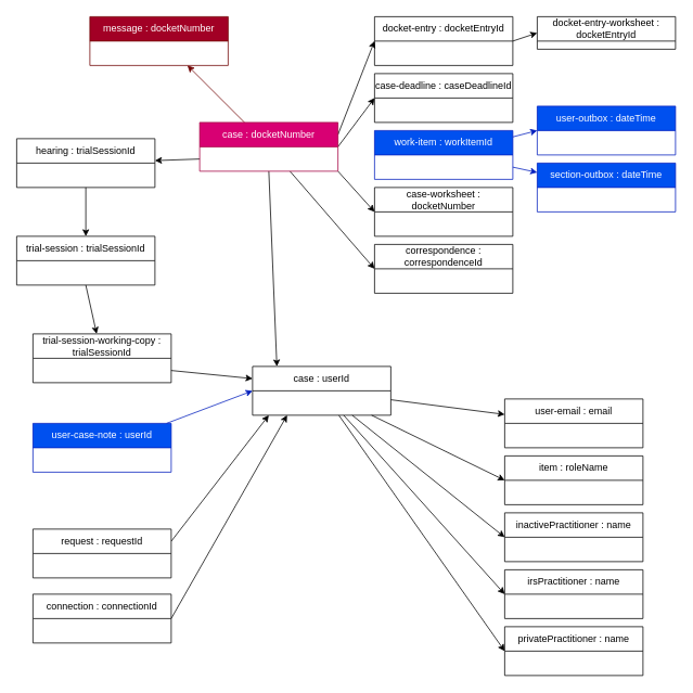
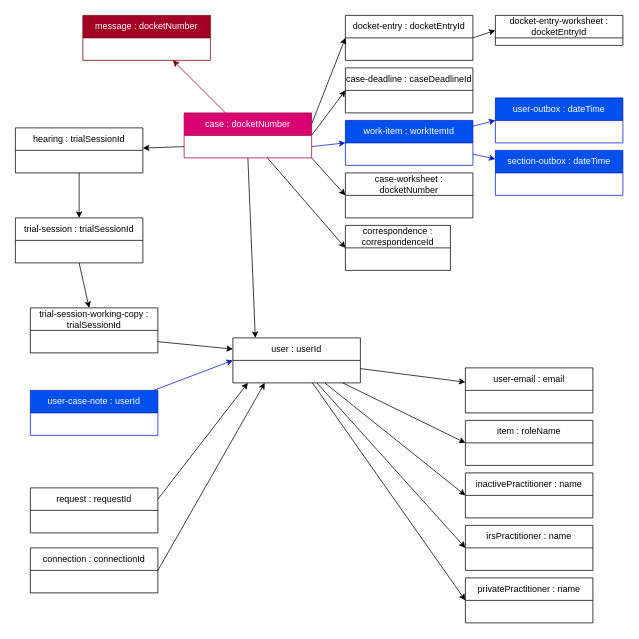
  <mxCell id="0" />
  <mxCell id="1" parent="0" />
  <mxCell id="2" style="edgeStyle=none;html=1;entryX=0;entryY=0.5;entryDx=0;entryDy=0;fontColor=#FFFFFF;exitX=1;exitY=0.25;exitDx=0;exitDy=0;" parent="1" source="10" target="11" edge="1"><mxGeometry relative="1" as="geometry"><mxPoint x="330" y="-30" as="sourcePoint" /></mxGeometry></mxCell>
  <mxCell id="3" style="edgeStyle=none;html=1;entryX=0;entryY=0.5;entryDx=0;entryDy=0;fontColor=#FFFFFF;exitX=1;exitY=0.5;exitDx=0;exitDy=0;" parent="1" source="10" target="12" edge="1"><mxGeometry relative="1" as="geometry" /></mxCell>
+ <mxCell id="4" style="edgeStyle=none;html=1;entryX=0;entryY=0.5;entryDx=0;entryDy=0;fontColor=#FFFFFF;exitX=1;exitY=0.75;exitDx=0;exitDy=0;fillColor=#0050ef;strokeColor=#001DBC;" parent="1" source="10" target="15" edge="1"><mxGeometry relative="1" as="geometry"><mxPoint x="320" y="10" as="sourcePoint" /></mxGeometry></mxCell>
  <mxCell id="5" style="edgeStyle=none;html=1;entryX=0.176;entryY=0;entryDx=0;entryDy=0;entryPerimeter=0;fontColor=#FFFFFF;exitX=0.5;exitY=1;exitDx=0;exitDy=0;" parent="1" source="10" target="21" edge="1"><mxGeometry relative="1" as="geometry"><mxPoint x="160" y="60" as="sourcePoint" /></mxGeometry></mxCell>
  <mxCell id="6" style="edgeStyle=none;html=1;entryX=0;entryY=0.5;entryDx=0;entryDy=0;fontColor=#FFFFFF;exitX=1;exitY=1;exitDx=0;exitDy=0;" parent="1" source="10" target="33" edge="1"><mxGeometry relative="1" as="geometry"><mxPoint x="300" y="30" as="sourcePoint" /></mxGeometry></mxCell>
  <mxCell id="7" style="edgeStyle=none;html=1;entryX=0;entryY=0.5;entryDx=0;entryDy=0;fontColor=#FFFFFF;" parent="1" source="10" target="34" edge="1"><mxGeometry relative="1" as="geometry" /></mxCell>
  <mxCell id="8" style="edgeStyle=none;html=1;exitX=0;exitY=0.75;exitDx=0;exitDy=0;" parent="1" source="10" target="40" edge="1"><mxGeometry relative="1" as="geometry" /></mxCell>
  <mxCell id="9" style="edgeStyle=none;html=1;fillColor=#a20025;strokeColor=#6F0000;" edge="1" parent="1" source="10"><mxGeometry relative="1" as="geometry"><mxPoint x="230" y="80" as="targetPoint" /></mxGeometry></mxCell>
  <mxCell id="10" value="case : docketNumber" style="swimlane;fontStyle=0;childLayout=stackLayout;horizontal=1;startSize=30;horizontalStack=0;resizeParent=1;resizeParentMax=0;resizeLast=0;collapsible=1;marginBottom=0;whiteSpace=wrap;html=1;fillColor=#d80073;fontColor=#ffffff;strokeColor=#A50040;" parent="1" vertex="1"><mxGeometry x="245" y="150" width="170" height="60" as="geometry" /></mxCell>
  <mxCell id="11" value="docket-entry : docketEntryId" style="swimlane;fontStyle=0;childLayout=stackLayout;horizontal=1;startSize=30;horizontalStack=0;resizeParent=1;resizeParentMax=0;resizeLast=0;collapsible=1;marginBottom=0;whiteSpace=wrap;html=1;" parent="1" vertex="1"><mxGeometry x="460" y="20" width="170" height="60" as="geometry" /></mxCell>
  <mxCell id="12" value="case-deadline : caseDeadlineId" style="swimlane;fontStyle=0;childLayout=stackLayout;horizontal=1;startSize=30;horizontalStack=0;resizeParent=1;resizeParentMax=0;resizeLast=0;collapsible=1;marginBottom=0;whiteSpace=wrap;html=1;" parent="1" vertex="1"><mxGeometry x="460" y="90" width="170" height="60" as="geometry" /></mxCell>
  <mxCell id="13" style="edgeStyle=none;html=1;exitX=1;exitY=0.75;exitDx=0;exitDy=0;fillColor=#0050ef;strokeColor=#001DBC;" parent="1" source="15" target="41" edge="1"><mxGeometry relative="1" as="geometry" /></mxCell>
  <mxCell id="14" style="edgeStyle=none;html=1;entryX=0;entryY=0.5;entryDx=0;entryDy=0;fillColor=#0050ef;strokeColor=#001DBC;" parent="1" source="15" target="42" edge="1"><mxGeometry relative="1" as="geometry" /></mxCell>
  <mxCell id="15" value="work-item : workItemId" style="swimlane;fontStyle=0;childLayout=stackLayout;horizontal=1;startSize=30;horizontalStack=0;resizeParent=1;resizeParentMax=0;resizeLast=0;collapsible=1;marginBottom=0;whiteSpace=wrap;html=1;fillColor=#0050ef;fontColor=#ffffff;strokeColor=#001DBC;" parent="1" vertex="1"><mxGeometry x="460" y="160" width="170" height="60" as="geometry" /></mxCell>
  <mxCell id="16" style="edgeStyle=none;html=1;fontColor=#FFFFFF;entryX=0;entryY=0.5;entryDx=0;entryDy=0;" parent="1" source="21" target="22" edge="1"><mxGeometry relative="1" as="geometry" /></mxCell>
  <mxCell id="17" style="edgeStyle=none;html=1;fontColor=#FFFFFF;entryX=0;entryY=0.5;entryDx=0;entryDy=0;" parent="1" source="21" target="23" edge="1"><mxGeometry relative="1" as="geometry"><mxPoint x="560" y="460" as="targetPoint" /></mxGeometry></mxCell>
  <mxCell id="18" style="edgeStyle=none;html=1;entryX=0;entryY=0.5;entryDx=0;entryDy=0;fontColor=#FFFFFF;" parent="1" source="21" target="24" edge="1"><mxGeometry relative="1" as="geometry" /></mxCell>
  <mxCell id="19" style="edgeStyle=none;html=1;entryX=0;entryY=0.5;entryDx=0;entryDy=0;fontColor=#FFFFFF;" parent="1" source="21" target="25" edge="1"><mxGeometry relative="1" as="geometry" /></mxCell>
  <mxCell id="20" style="edgeStyle=none;html=1;fontColor=#FFFFFF;" parent="1" source="21" target="26" edge="1"><mxGeometry relative="1" as="geometry" /></mxCell>
- <mxCell id="21" value="case : userId" style="swimlane;fontStyle=0;childLayout=stackLayout;horizontal=1;startSize=30;horizontalStack=0;resizeParent=1;resizeParentMax=0;resizeLast=0;collapsible=1;marginBottom=0;whiteSpace=wrap;html=1;" parent="1" vertex="1"><mxGeometry x="310" y="450" width="170" height="60" as="geometry" /></mxCell>
+ <mxCell id="21" value="user : userId" style="swimlane;fontStyle=0;childLayout=stackLayout;horizontal=1;startSize=30;horizontalStack=0;resizeParent=1;resizeParentMax=0;resizeLast=0;collapsible=1;marginBottom=0;whiteSpace=wrap;html=1;" parent="1" vertex="1"><mxGeometry x="310" y="450" width="170" height="60" as="geometry" /></mxCell>
  <mxCell id="22" value="inactivePractitioner : name" style="swimlane;fontStyle=0;childLayout=stackLayout;horizontal=1;startSize=30;horizontalStack=0;resizeParent=1;resizeParentMax=0;resizeLast=0;collapsible=1;marginBottom=0;whiteSpace=wrap;html=1;gradientColor=none;" parent="1" vertex="1"><mxGeometry x="620" y="630" width="170" height="60" as="geometry" /></mxCell>
  <mxCell id="23" value="irsPractitioner : name" style="swimlane;fontStyle=0;childLayout=stackLayout;horizontal=1;startSize=30;horizontalStack=0;resizeParent=1;resizeParentMax=0;resizeLast=0;collapsible=1;marginBottom=0;whiteSpace=wrap;html=1;" parent="1" vertex="1"><mxGeometry x="620" y="700" width="170" height="60" as="geometry" /></mxCell>
  <mxCell id="24" value="privatePractitioner : name" style="swimlane;fontStyle=0;childLayout=stackLayout;horizontal=1;startSize=30;horizontalStack=0;resizeParent=1;resizeParentMax=0;resizeLast=0;collapsible=1;marginBottom=0;whiteSpace=wrap;html=1;" parent="1" vertex="1"><mxGeometry x="620" y="770" width="170" height="60" as="geometry" /></mxCell>
  <mxCell id="25" value="item : roleName" style="swimlane;fontStyle=0;childLayout=stackLayout;horizontal=1;startSize=30;horizontalStack=0;resizeParent=1;resizeParentMax=0;resizeLast=0;collapsible=1;marginBottom=0;whiteSpace=wrap;html=1;" parent="1" vertex="1"><mxGeometry x="620" y="560" width="170" height="60" as="geometry" /></mxCell>
  <mxCell id="26" value="user-email : email" style="swimlane;fontStyle=0;childLayout=stackLayout;horizontal=1;startSize=30;horizontalStack=0;resizeParent=1;resizeParentMax=0;resizeLast=0;collapsible=1;marginBottom=0;whiteSpace=wrap;html=1;" parent="1" vertex="1"><mxGeometry x="620" y="490" width="170" height="60" as="geometry" /></mxCell>
  <mxCell id="27" style="edgeStyle=none;html=1;fontColor=#FFFFFF;exitX=1;exitY=0.5;exitDx=0;exitDy=0;entryX=0.25;entryY=1;entryDx=0;entryDy=0;" parent="1" source="28" target="21" edge="1"><mxGeometry relative="1" as="geometry"><mxPoint x="320" y="400" as="targetPoint" /></mxGeometry></mxCell>
  <mxCell id="28" value="connection : connectionId" style="swimlane;fontStyle=0;childLayout=stackLayout;horizontal=1;startSize=30;horizontalStack=0;resizeParent=1;resizeParentMax=0;resizeLast=0;collapsible=1;marginBottom=0;whiteSpace=wrap;html=1;" parent="1" vertex="1"><mxGeometry x="40" y="730" width="170" height="60" as="geometry" /></mxCell>
  <mxCell id="29" style="edgeStyle=none;html=1;fontColor=#FFFFFF;exitX=1;exitY=0.25;exitDx=0;exitDy=0;" parent="1" source="30" edge="1"><mxGeometry relative="1" as="geometry"><mxPoint x="330" y="510" as="targetPoint" /></mxGeometry></mxCell>
  <mxCell id="30" value="request : requestId" style="swimlane;fontStyle=0;childLayout=stackLayout;horizontal=1;startSize=30;horizontalStack=0;resizeParent=1;resizeParentMax=0;resizeLast=0;collapsible=1;marginBottom=0;whiteSpace=wrap;html=1;" parent="1" vertex="1"><mxGeometry x="40" y="650" width="170" height="60" as="geometry" /></mxCell>
  <mxCell id="31" style="edgeStyle=none;html=1;entryX=0;entryY=0.25;entryDx=0;entryDy=0;fontColor=#FFFFFF;exitX=1;exitY=0.75;exitDx=0;exitDy=0;" parent="1" source="32" target="21" edge="1"><mxGeometry relative="1" as="geometry" /></mxCell>
  <mxCell id="32" value="trial-session-working-copy : trialSessionId" style="swimlane;fontStyle=0;childLayout=stackLayout;horizontal=1;startSize=30;horizontalStack=0;resizeParent=1;resizeParentMax=0;resizeLast=0;collapsible=1;marginBottom=0;whiteSpace=wrap;html=1;" parent="1" vertex="1"><mxGeometry x="40" y="410" width="170" height="60" as="geometry" /></mxCell>
  <mxCell id="33" value="case-worksheet : docketNumber" style="swimlane;fontStyle=0;childLayout=stackLayout;horizontal=1;startSize=30;horizontalStack=0;resizeParent=1;resizeParentMax=0;resizeLast=0;collapsible=1;marginBottom=0;whiteSpace=wrap;html=1;" parent="1" vertex="1"><mxGeometry x="460" y="230" width="170" height="60" as="geometry" /></mxCell>
- <mxCell id="34" value="correspondence : correspondenceId" style="swimlane;fontStyle=0;childLayout=stackLayout;horizontal=1;startSize=30;horizontalStack=0;resizeParent=1;resizeParentMax=0;resizeLast=0;collapsible=1;marginBottom=0;whiteSpace=wrap;html=1;" parent="1" vertex="1"><mxGeometry x="460" y="300" width="170" height="60" as="geometry" /></mxCell>
+ <mxCell id="34" value="correspondence : correspondenceId" style="swimlane;fontStyle=0;childLayout=stackLayout;horizontal=1;startSize=30;horizontalStack=0;resizeParent=1;resizeParentMax=0;resizeLast=0;collapsible=1;marginBottom=0;whiteSpace=wrap;html=1;" parent="1" vertex="1"><mxGeometry x="460" y="300" width="140" height="60" as="geometry" /></mxCell>
  <mxCell id="35" style="edgeStyle=none;html=1;entryX=0;entryY=0.5;entryDx=0;entryDy=0;fillColor=#0050ef;strokeColor=#001DBC;" parent="1" source="36" target="21" edge="1"><mxGeometry relative="1" as="geometry" /></mxCell>
  <mxCell id="36" value="user-case-note : userId" style="swimlane;fontStyle=0;childLayout=stackLayout;horizontal=1;startSize=30;horizontalStack=0;resizeParent=1;resizeParentMax=0;resizeLast=0;collapsible=1;marginBottom=0;whiteSpace=wrap;html=1;fillColor=#0050ef;fontColor=#ffffff;strokeColor=#001DBC;" parent="1" vertex="1"><mxGeometry x="40" y="520" width="170" height="60" as="geometry" /></mxCell>
  <mxCell id="37" style="edgeStyle=none;html=1;exitX=0.5;exitY=1;exitDx=0;exitDy=0;" parent="1" source="38" target="32" edge="1"><mxGeometry relative="1" as="geometry" /></mxCell>
  <mxCell id="38" value="trial-session : trialSessionId" style="swimlane;fontStyle=0;childLayout=stackLayout;horizontal=1;startSize=30;horizontalStack=0;resizeParent=1;resizeParentMax=0;resizeLast=0;collapsible=1;marginBottom=0;whiteSpace=wrap;html=1;" parent="1" vertex="1"><mxGeometry x="20" y="290" width="170" height="60" as="geometry" /></mxCell>
  <mxCell id="39" style="edgeStyle=none;html=1;entryX=0.5;entryY=0;entryDx=0;entryDy=0;" parent="1" source="40" target="38" edge="1"><mxGeometry relative="1" as="geometry" /></mxCell>
  <mxCell id="40" value="hearing : trialSessionId" style="swimlane;fontStyle=0;childLayout=stackLayout;horizontal=1;startSize=30;horizontalStack=0;resizeParent=1;resizeParentMax=0;resizeLast=0;collapsible=1;marginBottom=0;whiteSpace=wrap;html=1;" parent="1" vertex="1"><mxGeometry x="20" y="170" width="170" height="60" as="geometry" /></mxCell>
  <mxCell id="41" value="section-outbox : dateTime" style="swimlane;fontStyle=0;childLayout=stackLayout;horizontal=1;startSize=30;horizontalStack=0;resizeParent=1;resizeParentMax=0;resizeLast=0;collapsible=1;marginBottom=0;whiteSpace=wrap;html=1;fillColor=#0050ef;fontColor=#ffffff;strokeColor=#001DBC;" parent="1" vertex="1"><mxGeometry x="660" y="200" width="170" height="60" as="geometry" /></mxCell>
  <mxCell id="42" value="user-outbox : dateTime" style="swimlane;fontStyle=0;childLayout=stackLayout;horizontal=1;startSize=30;horizontalStack=0;resizeParent=1;resizeParentMax=0;resizeLast=0;collapsible=1;marginBottom=0;whiteSpace=wrap;html=1;fillColor=#0050ef;fontColor=#ffffff;strokeColor=#001DBC;" parent="1" vertex="1"><mxGeometry x="660" y="130" width="170" height="60" as="geometry" /></mxCell>
  <mxCell id="43" value="message : docketNumber" style="swimlane;fontStyle=0;childLayout=stackLayout;horizontal=1;startSize=30;horizontalStack=0;resizeParent=1;resizeParentMax=0;resizeLast=0;collapsible=1;marginBottom=0;whiteSpace=wrap;html=1;fillColor=#a20025;fontColor=#ffffff;strokeColor=#6F0000;" vertex="1" parent="1"><mxGeometry x="110" y="20" width="170" height="60" as="geometry" /></mxCell>
  <mxCell id="44" value="docket-entry-worksheet : docketEntryId" style="swimlane;fontStyle=0;childLayout=stackLayout;horizontal=1;startSize=30;horizontalStack=0;resizeParent=1;resizeParentMax=0;resizeLast=0;collapsible=1;marginBottom=0;whiteSpace=wrap;html=1;" vertex="1" parent="1"><mxGeometry x="660" y="20" width="170" height="40" as="geometry" /></mxCell>
  <mxCell id="45" style="edgeStyle=none;html=1;entryX=0;entryY=0.5;entryDx=0;entryDy=0;fontColor=#FFFFFF;exitX=1;exitY=0.5;exitDx=0;exitDy=0;" edge="1" parent="1" source="11" target="44"><mxGeometry relative="1" as="geometry"><mxPoint x="682.5" y="115" as="sourcePoint" /><mxPoint x="727.5" y="0" as="targetPoint" /></mxGeometry></mxCell>
